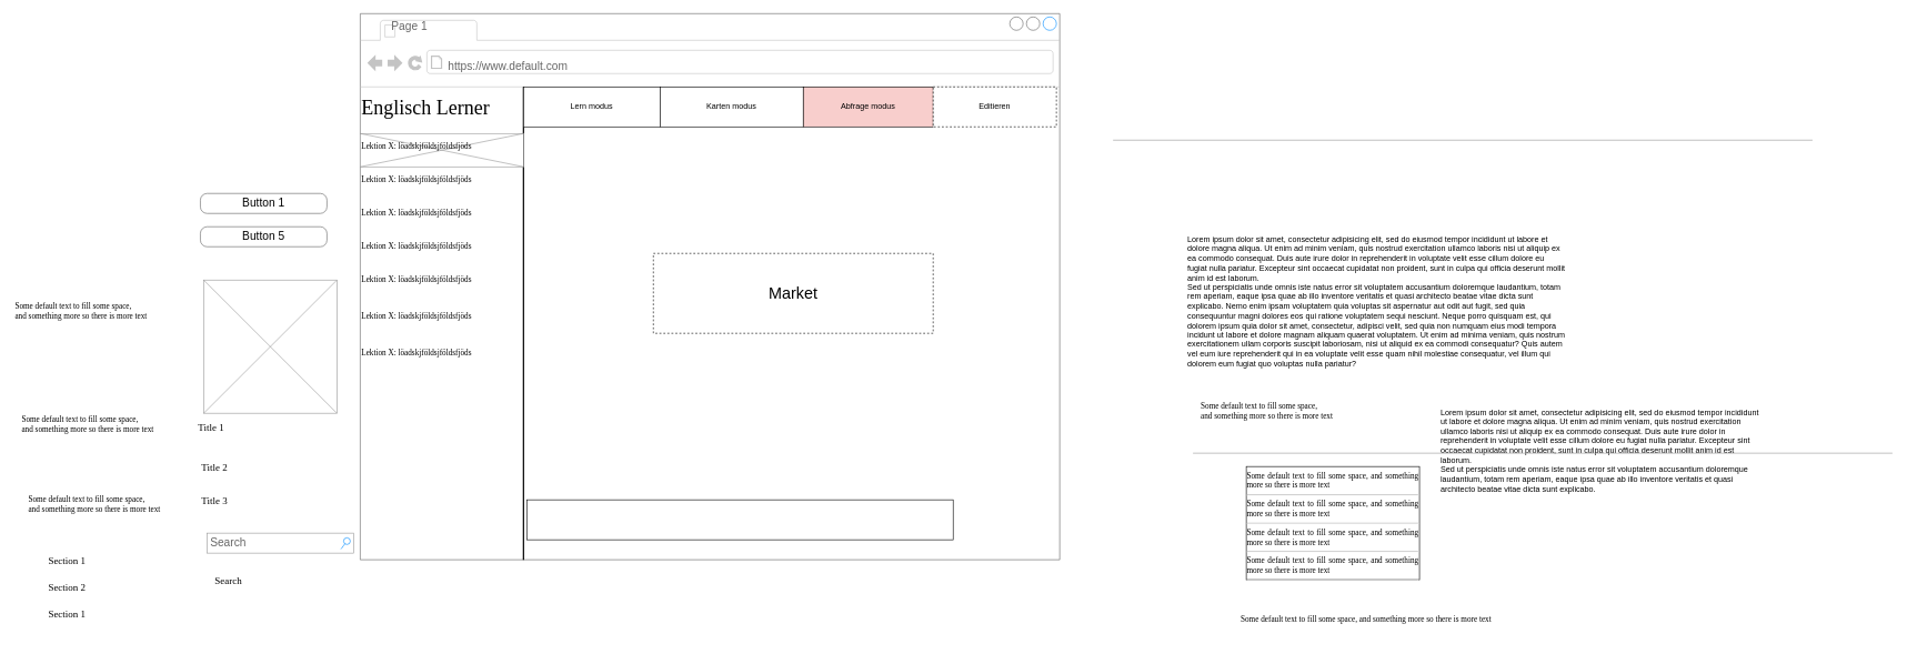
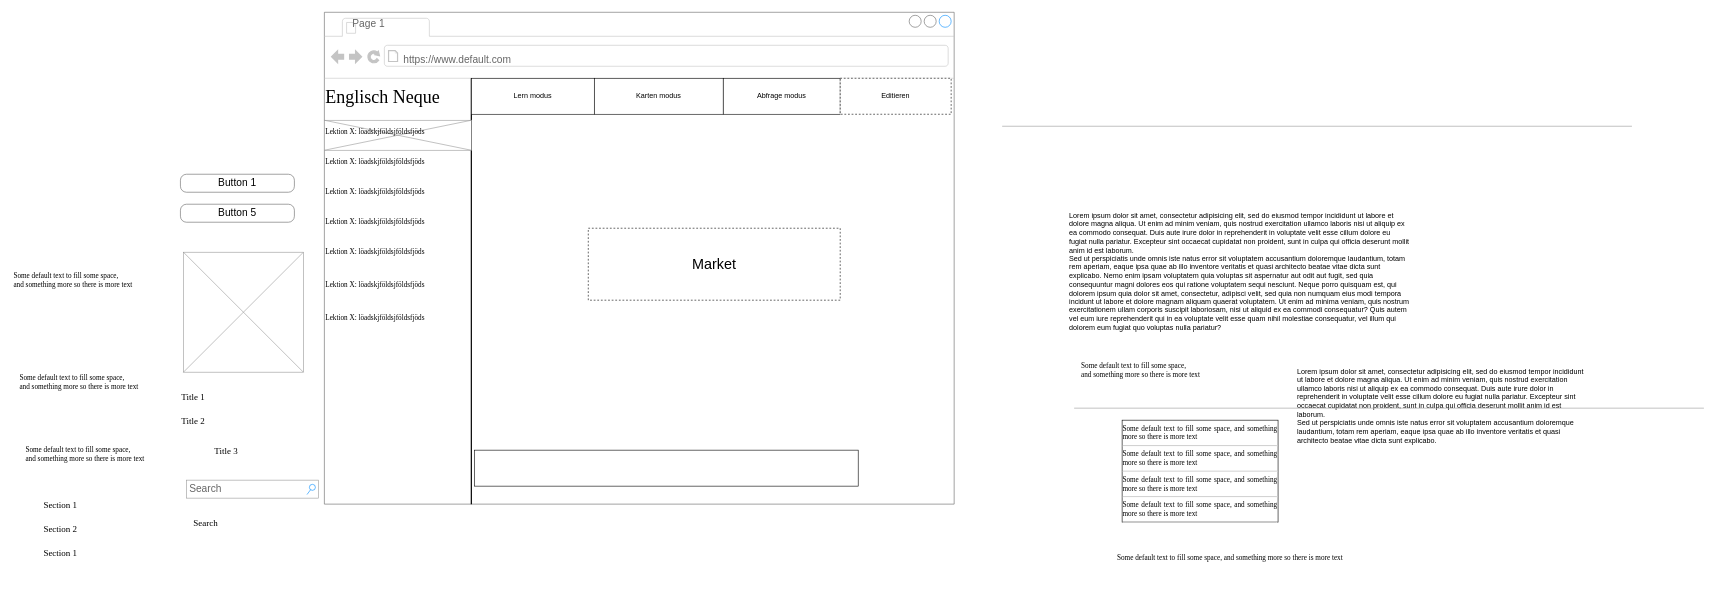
  <mxCell id="0" />
  <mxCell id="1" parent="0" />
  <mxCell id="2" value="Lorem ipsum dolor sit amet, consectetur adipisicing elit, sed do eiusmod tempor incididunt ut labore et dolore magna aliqua. Ut enim ad minim veniam, quis nostrud exercitation ullamco laboris nisi ut aliquip ex ea commodo consequat. Duis aute irure dolor in reprehenderit in voluptate velit esse cillum dolore eu fugiat nulla pariatur. Excepteur sint occaecat cupidatat non proident, sunt in culpa qui officia deserunt mollit anim id est laborum.&lt;br&gt;Sed ut perspiciatis unde omnis iste natus error sit voluptatem accusantium doloremque laudantium, totam rem aperiam, eaque ipsa quae ab illo inventore veritatis et quasi architecto beatae vitae dicta sunt explicabo.&amp;nbsp;" style="text;spacingTop=-5;whiteSpace=wrap;html=1;align=left;fontSize=12;fontFamily=Helvetica;fillColor=none;strokeColor=none;rounded=0;shadow=1;labelBackgroundColor=none;" parent="1" vertex="1"><mxGeometry x="2160" y="610" width="490" height="125" as="geometry" /></mxCell>
  <mxCell id="3" value="Lorem ipsum dolor sit amet, consectetur adipisicing elit, sed do eiusmod tempor incididunt ut labore et dolore magna aliqua. Ut enim ad minim veniam, quis nostrud exercitation ullamco laboris nisi ut aliquip ex ea commodo consequat. Duis aute irure dolor in reprehenderit in voluptate velit esse cillum dolore eu fugiat nulla pariatur. Excepteur sint occaecat cupidatat non proident, sunt in culpa qui officia deserunt mollit anim id est laborum.&#10;Sed ut perspiciatis unde omnis iste natus error sit voluptatem accusantium doloremque laudantium, totam rem aperiam, eaque ipsa quae ab illo inventore veritatis et quasi architecto beatae vitae dicta sunt explicabo. Nemo enim ipsam voluptatem quia voluptas sit aspernatur aut odit aut fugit, sed quia consequuntur magni dolores eos qui ratione voluptatem sequi nesciunt. Neque porro quisquam est, qui dolorem ipsum quia dolor sit amet, consectetur, adipisci velit, sed quia non numquam eius modi tempora incidunt ut labore et dolore magnam aliquam quaerat voluptatem. Ut enim ad minima veniam, quis nostrum exercitationem ullam corporis suscipit laboriosam, nisi ut aliquid ex ea commodi consequatur? Quis autem vel eum iure reprehenderit qui in ea voluptate velit esse quam nihil molestiae consequatur, vel illum qui dolorem eum fugiat quo voluptas nulla pariatur?" style="text;spacingTop=-5;whiteSpace=wrap;html=1;align=left;fontSize=12;fontFamily=Helvetica;fillColor=none;strokeColor=none;rounded=0;shadow=1;labelBackgroundColor=none;" parent="1" vertex="1"><mxGeometry x="1780" y="350" width="570" height="240" as="geometry" /></mxCell>
  <mxCell id="4" value="Some default text to fill some space, and&amp;nbsp;&lt;span&gt;something more so there is more text&lt;/span&gt;" style="text;html=1;points=[];align=left;verticalAlign=top;spacingTop=-4;fontSize=12;fontFamily=Verdana;whiteSpace=wrap;" parent="1" vertex="1"><mxGeometry x="1800" y="600" width="240" height="40" as="geometry" /></mxCell>
  <mxCell id="5" value="" style="verticalLabelPosition=bottom;shadow=0;dashed=0;align=center;html=1;verticalAlign=top;strokeWidth=1;shape=mxgraph.mockup.markup.line;strokeColor=#999999;rounded=0;labelBackgroundColor=none;fillColor=#ffffff;fontFamily=Verdana;fontSize=12;fontColor=#000000;" vertex="1" parent="1"><mxGeometry x="1790" y="670" width="1050" height="20" as="geometry" /></mxCell>
  <mxCell id="6" value="&lt;div style=&quot;text-align: justify&quot;&gt;&lt;span&gt;Some default text to fill some space, and&amp;nbsp;&lt;/span&gt;&lt;span&gt;something more so there is more text&lt;/span&gt;&lt;/div&gt;&lt;div style=&quot;text-align: justify&quot;&gt;&lt;hr id=&quot;null&quot; style=&quot;text-align: justify&quot;&gt;&lt;span&gt;&lt;div style=&quot;text-align: justify&quot;&gt;&lt;span&gt;Some default text to fill some space, and&amp;nbsp;&lt;/span&gt;&lt;span&gt;something more so there is more text&lt;/span&gt;&lt;/div&gt;&lt;/span&gt;&lt;/div&gt;&lt;hr id=&quot;null&quot; style=&quot;text-align: justify&quot;&gt;&lt;span&gt;&lt;div style=&quot;text-align: justify&quot;&gt;&lt;span&gt;Some default text to fill some space, and&amp;nbsp;&lt;/span&gt;&lt;span&gt;something more so there is more text&lt;/span&gt;&lt;/div&gt;&lt;/span&gt;&lt;hr id=&quot;null&quot; style=&quot;text-align: justify&quot;&gt;&lt;span&gt;&lt;div style=&quot;text-align: justify&quot;&gt;&lt;span&gt;Some default text to fill some space, and&amp;nbsp;&lt;/span&gt;&lt;span&gt;something more so there is more text&lt;/span&gt;&lt;/div&gt;&lt;/span&gt;&lt;hr id=&quot;null&quot; style=&quot;text-align: left&quot;&gt;" style="whiteSpace=wrap;html=1;rounded=0;shadow=0;labelBackgroundColor=none;strokeWidth=1;fontFamily=Verdana;fontSize=12;align=center;verticalAlign=top;" vertex="1" parent="1"><mxGeometry x="1870" y="700" width="260" height="170" as="geometry" /></mxCell>
  <mxCell id="7" value="" style="verticalLabelPosition=bottom;shadow=0;dashed=0;align=center;html=1;verticalAlign=top;strokeWidth=1;shape=mxgraph.mockup.graphics.simpleIcon;strokeColor=#999999;fillColor=#ffffff;rounded=0;labelBackgroundColor=none;fontFamily=Verdana;fontSize=12;fontColor=#000000;" vertex="1" parent="1"><mxGeometry x="305" y="420" width="200" height="200" as="geometry" /></mxCell>
  <mxCell id="8" value="Some default text to fill some space, and&amp;nbsp;&lt;span&gt;something more so there is more text&lt;/span&gt;" style="text;html=1;points=[];align=left;verticalAlign=top;spacingTop=-4;fontSize=12;fontFamily=Verdana;whiteSpace=wrap;" vertex="1" parent="1"><mxGeometry x="1860" y="920" width="470" height="40" as="geometry" /></mxCell>
  <mxCell id="9" value="Title 2" style="text;html=1;points=[];align=left;verticalAlign=top;spacingTop=-4;fontSize=15;fontFamily=Verdana" vertex="1" parent="1"><mxGeometry x="300" y="690" width="170" height="30" as="geometry" /></mxCell>
- <mxCell id="10" value="Title 1" style="text;html=1;points=[];align=left;verticalAlign=top;spacingTop=-4;fontSize=15;fontFamily=Verdana" vertex="1" parent="1"><mxGeometry x="295" y="630" width="170" height="30" as="geometry" /></mxCell>
- <mxCell id="11" value="Title 3" style="text;html=1;points=[];align=left;verticalAlign=top;spacingTop=-4;fontSize=15;fontFamily=Verdana" vertex="1" parent="1"><mxGeometry x="300" y="740" width="170" height="30" as="geometry" /></mxCell>
+ <mxCell id="10" value="Title 1" style="text;html=1;points=[];align=left;verticalAlign=top;spacingTop=-4;fontSize=15;fontFamily=Verdana" vertex="1" parent="1"><mxGeometry x="300" y="650" width="170" height="30" as="geometry" /></mxCell>
+ <mxCell id="11" value="Title 3" style="text;html=1;points=[];align=left;verticalAlign=top;spacingTop=-4;fontSize=15;fontFamily=Verdana" vertex="1" parent="1"><mxGeometry x="355" y="740" width="170" height="30" as="geometry" /></mxCell>
  <mxCell id="12" value="Button 1" style="strokeWidth=1;shadow=0;dashed=0;align=center;html=1;shape=mxgraph.mockup.buttons.button;strokeColor=#666666;mainText=;buttonStyle=round;fontSize=17;fontStyle=0;fillColor=none;whiteSpace=wrap;rounded=0;labelBackgroundColor=none;" vertex="1" parent="1"><mxGeometry x="300" y="290" width="190" height="30" as="geometry" /></mxCell>
  <mxCell id="13" value="Button 5" style="strokeWidth=1;shadow=0;dashed=0;align=center;html=1;shape=mxgraph.mockup.buttons.button;strokeColor=#666666;mainText=;buttonStyle=round;fontSize=17;fontStyle=0;fillColor=none;whiteSpace=wrap;rounded=0;labelBackgroundColor=none;" vertex="1" parent="1"><mxGeometry x="300" y="340" width="190" height="30" as="geometry" /></mxCell>
  <mxCell id="14" value="Search" style="strokeWidth=1;shadow=0;dashed=0;align=center;html=1;shape=mxgraph.mockup.forms.searchBox;strokeColor=#999999;mainText=;strokeColor2=#008cff;fontColor=#666666;fontSize=17;align=left;spacingLeft=3;rounded=0;labelBackgroundColor=none;" vertex="1" parent="1"><mxGeometry x="310" y="800" width="220" height="30" as="geometry" /></mxCell>
  <mxCell id="15" value="Search" style="text;html=1;points=[];align=left;verticalAlign=top;spacingTop=-4;fontSize=15;fontFamily=Verdana" vertex="1" parent="1"><mxGeometry x="320" y="860" width="170" height="30" as="geometry" /></mxCell>
  <mxCell id="16" value="Some default text to fill some space, and&amp;nbsp;&lt;span&gt;something more so there is more text&lt;/span&gt;" style="text;html=1;points=[];align=left;verticalAlign=top;spacingTop=-4;fontSize=12;fontFamily=Verdana;whiteSpace=wrap;" vertex="1" parent="1"><mxGeometry x="30" y="620" width="240" height="40" as="geometry" /></mxCell>
  <mxCell id="17" value="Some default text to fill some space, and&amp;nbsp;&lt;span&gt;something more so there is more text&lt;/span&gt;" style="text;html=1;points=[];align=left;verticalAlign=top;spacingTop=-4;fontSize=12;fontFamily=Verdana;whiteSpace=wrap;" vertex="1" parent="1"><mxGeometry x="20" y="450" width="240" height="40" as="geometry" /></mxCell>
  <mxCell id="18" value="Some default text to fill some space, and&amp;nbsp;&lt;span&gt;something more so there is more text&lt;/span&gt;" style="text;html=1;points=[];align=left;verticalAlign=top;spacingTop=-4;fontSize=12;fontFamily=Verdana;whiteSpace=wrap;" vertex="1" parent="1"><mxGeometry x="40" y="740" width="240" height="40" as="geometry" /></mxCell>
  <mxCell id="19" value="Section 2" style="text;html=1;points=[];align=left;verticalAlign=top;spacingTop=-4;fontSize=15;fontFamily=Verdana" vertex="1" parent="1"><mxGeometry x="70" y="870" width="170" height="30" as="geometry" /></mxCell>
  <mxCell id="20" value="Section 1" style="text;html=1;points=[];align=left;verticalAlign=top;spacingTop=-4;fontSize=15;fontFamily=Verdana" vertex="1" parent="1"><mxGeometry x="70" y="830" width="170" height="30" as="geometry" /></mxCell>
  <mxCell id="21" value="Section 1" style="text;html=1;points=[];align=left;verticalAlign=top;spacingTop=-4;fontSize=15;fontFamily=Verdana" vertex="1" parent="1"><mxGeometry x="70" y="910" width="170" height="30" as="geometry" /></mxCell>
  <mxCell id="22" value="" style="verticalLabelPosition=bottom;shadow=0;dashed=0;align=center;html=1;verticalAlign=top;strokeWidth=1;shape=mxgraph.mockup.markup.line;strokeColor=#999999;rounded=0;labelBackgroundColor=none;fillColor=#ffffff;fontFamily=Verdana;fontSize=12;fontColor=#000000;" vertex="1" parent="1"><mxGeometry x="1670" y="200" width="1050" height="20" as="geometry" /></mxCell>
  <mxCell id="23" value="" style="strokeWidth=1;shadow=0;dashed=0;align=center;html=1;shape=mxgraph.mockup.containers.browserWindow;rSize=0;strokeColor=#666666;mainText=,;recursiveResize=0;rounded=0;labelBackgroundColor=none;fontFamily=Verdana;fontSize=12" vertex="1" parent="1"><mxGeometry x="540" y="20" width="1050" height="820" as="geometry" /></mxCell>
  <mxCell id="24" value="Page 1" style="strokeWidth=1;shadow=0;dashed=0;align=center;html=1;shape=mxgraph.mockup.containers.anchor;fontSize=17;fontColor=#666666;align=left;" vertex="1" parent="23"><mxGeometry x="45" y="7" width="110" height="26" as="geometry" /></mxCell>
  <mxCell id="25" value="https://www.default.com" style="strokeWidth=1;shadow=0;dashed=0;align=center;html=1;shape=mxgraph.mockup.containers.anchor;rSize=0;fontSize=17;fontColor=#666666;align=left;" vertex="1" parent="23"><mxGeometry x="130" y="60" width="320" height="40" as="geometry" /></mxCell>
- <mxCell id="26" value="Englisch Lerner" style="text;html=1;points=[];align=left;verticalAlign=top;spacingTop=-4;fontSize=30;fontFamily=Verdana" vertex="1" parent="23"><mxGeometry y="120" width="340" height="50" as="geometry" /></mxCell>
+ <mxCell id="26" value="Englisch Neque" style="text;html=1;points=[];align=left;verticalAlign=top;spacingTop=-4;fontSize=30;fontFamily=Verdana" vertex="1" parent="23"><mxGeometry y="120" width="340" height="50" as="geometry" /></mxCell>
  <mxCell id="27" value="" style="line;strokeWidth=2;direction=south;html=1;" vertex="1" parent="23"><mxGeometry x="240" y="110" width="10" height="710" as="geometry" /></mxCell>
  <mxCell id="28" value="Lektion X: löadskjföldsjföldsfjöds&amp;nbsp;" style="text;html=1;points=[];align=left;verticalAlign=top;spacingTop=-4;fontSize=12;fontFamily=Verdana;whiteSpace=wrap;" vertex="1" parent="23"><mxGeometry y="240" width="240" height="40" as="geometry" /></mxCell>
  <mxCell id="29" value="Lektion X: löadskjföldsjföldsfjöds&amp;nbsp;" style="text;html=1;points=[];align=left;verticalAlign=top;spacingTop=-4;fontSize=12;fontFamily=Verdana;whiteSpace=wrap;" vertex="1" parent="23"><mxGeometry y="290" width="240" height="40" as="geometry" /></mxCell>
  <mxCell id="30" value="Lektion X: löadskjföldsjföldsfjöds&amp;nbsp;" style="text;html=1;points=[];align=left;verticalAlign=top;spacingTop=-4;fontSize=12;fontFamily=Verdana;whiteSpace=wrap;" vertex="1" parent="23"><mxGeometry y="340" width="240" height="40" as="geometry" /></mxCell>
  <mxCell id="31" value="Lektion X: löadskjföldsjföldsfjöds&amp;nbsp;" style="text;html=1;points=[];align=left;verticalAlign=top;spacingTop=-4;fontSize=12;fontFamily=Verdana;whiteSpace=wrap;" vertex="1" parent="23"><mxGeometry y="390" width="240" height="40" as="geometry" /></mxCell>
  <mxCell id="32" value="Lektion X: löadskjföldsjföldsfjöds&amp;nbsp;" style="text;html=1;points=[];align=left;verticalAlign=top;spacingTop=-4;fontSize=12;fontFamily=Verdana;whiteSpace=wrap;" vertex="1" parent="23"><mxGeometry y="445" width="240" height="40" as="geometry" /></mxCell>
  <mxCell id="33" value="Lektion X: löadskjföldsjföldsfjöds&amp;nbsp;" style="text;html=1;points=[];align=left;verticalAlign=top;spacingTop=-4;fontSize=12;fontFamily=Verdana;whiteSpace=wrap;" vertex="1" parent="23"><mxGeometry y="500" width="240" height="40" as="geometry" /></mxCell>
  <mxCell id="34" value="" style="verticalLabelPosition=bottom;shadow=0;dashed=0;align=center;html=1;verticalAlign=top;strokeWidth=1;shape=mxgraph.mockup.graphics.simpleIcon;strokeColor=#999999;fillColor=#ffffff;rounded=0;labelBackgroundColor=none;fontFamily=Verdana;fontSize=12;fontColor=#000000;" vertex="1" parent="23"><mxGeometry y="180" width="245" height="50" as="geometry" /></mxCell>
  <mxCell id="35" value="Lektion X: löadskjföldsjföldsfjöds&amp;nbsp;" style="text;html=1;points=[];align=left;verticalAlign=top;spacingTop=-4;fontSize=12;fontFamily=Verdana;whiteSpace=wrap;" vertex="1" parent="23"><mxGeometry y="190" width="240" height="40" as="geometry" /></mxCell>
  <mxCell id="36" value="Lern modus" style="rounded=0;background=yellow;whiteSpace=wrap;html=1;" vertex="1" parent="23"><mxGeometry x="245" y="110" width="205" height="60" as="geometry" /></mxCell>
  <mxCell id="37" value="Karten modus" style="rounded=0;whiteSpace=wrap;html=1;" vertex="1" parent="23"><mxGeometry x="450" y="110" width="215" height="60" as="geometry" /></mxCell>
- <mxCell id="38" value="Abfrage modus" style="rounded=0;whiteSpace=wrap;html=1;fillColor=#f8cecc;" vertex="1" parent="23"><mxGeometry x="665" y="110" width="195" height="60" as="geometry" /></mxCell>
+ <mxCell id="38" value="Abfrage modus" style="rounded=0;whiteSpace=wrap;html=1;" vertex="1" parent="23"><mxGeometry x="665" y="110" width="195" height="60" as="geometry" /></mxCell>
  <mxCell id="39" value="Editieren" style="rounded=0;whiteSpace=wrap;html=1;dashed=1;" vertex="1" parent="23"><mxGeometry x="860" y="110" width="185" height="60" as="geometry" /></mxCell>
  <mxCell id="40" value="&lt;font style=&quot;font-size: 24px;&quot;&gt;Market&lt;/font&gt;" style="rounded=0;whiteSpace=wrap;html=1;dashed=1;" vertex="1" parent="23"><mxGeometry x="440" y="360" width="420" height="120" as="geometry" /></mxCell>
  <mxCell id="41" value="" style="rounded=0;whiteSpace=wrap;html=1;" vertex="1" parent="1"><mxGeometry x="790" y="750" width="640" height="60" as="geometry" /></mxCell>
